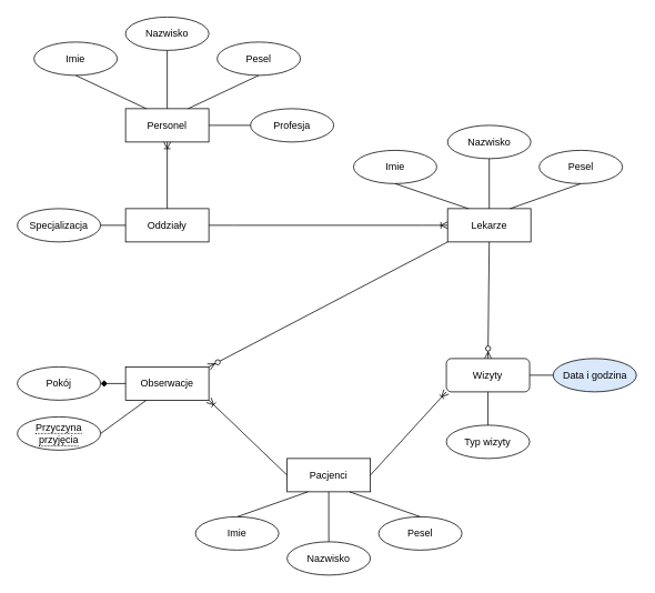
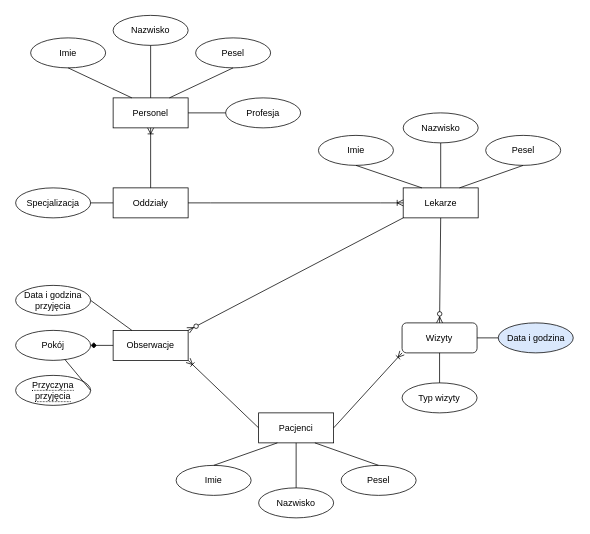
  <mxCell id="0" />
  <mxCell id="1" parent="0" />
  <mxCell id="2" value="Lekarze" style="whiteSpace=wrap;html=1;align=center;" parent="1" vertex="1"><mxGeometry x="536.75" y="250" width="100" height="40" as="geometry" /></mxCell>
  <mxCell id="3" value="Pacjenci" style="whiteSpace=wrap;html=1;align=center;" parent="1" vertex="1"><mxGeometry x="344" y="550" width="100" height="40" as="geometry" /></mxCell>
  <mxCell id="4" value="Wizyty" style="whiteSpace=wrap;html=1;align=center;rounded=1;" parent="1" vertex="1"><mxGeometry x="535.25" y="430" width="100" height="40" as="geometry" /></mxCell>
  <mxCell id="5" value="Imie" style="ellipse;whiteSpace=wrap;html=1;align=center;" parent="1" vertex="1"><mxGeometry x="234" y="620" width="100" height="40" as="geometry" /></mxCell>
  <mxCell id="6" value="Nazwisko" style="ellipse;whiteSpace=wrap;html=1;align=center;" parent="1" vertex="1"><mxGeometry x="344" y="650" width="100" height="40" as="geometry" /></mxCell>
  <mxCell id="7" value="" style="endArrow=none;html=1;rounded=0;exitX=0.25;exitY=1;exitDx=0;exitDy=0;entryX=0.5;entryY=0;entryDx=0;entryDy=0;" parent="1" source="3" target="5" edge="1"><mxGeometry relative="1" as="geometry"><mxPoint x="534" y="540" as="sourcePoint" /><mxPoint x="284" y="630" as="targetPoint" /></mxGeometry></mxCell>
  <mxCell id="8" value="" style="endArrow=none;html=1;rounded=0;exitX=0.5;exitY=1;exitDx=0;exitDy=0;entryX=0.5;entryY=0;entryDx=0;entryDy=0;" parent="1" source="3" target="6" edge="1"><mxGeometry relative="1" as="geometry"><mxPoint x="534" y="540" as="sourcePoint" /><mxPoint x="694" y="540" as="targetPoint" /></mxGeometry></mxCell>
  <mxCell id="9" value="Pesel" style="ellipse;whiteSpace=wrap;html=1;align=center;" parent="1" vertex="1"><mxGeometry x="454" y="620" width="100" height="40" as="geometry" /></mxCell>
  <mxCell id="10" value="" style="endArrow=none;html=1;rounded=0;exitX=0.75;exitY=1;exitDx=0;exitDy=0;entryX=0.5;entryY=0;entryDx=0;entryDy=0;" parent="1" source="3" target="9" edge="1"><mxGeometry relative="1" as="geometry"><mxPoint x="419" y="480" as="sourcePoint" /><mxPoint x="504" y="630" as="targetPoint" /></mxGeometry></mxCell>
  <mxCell id="11" value="Imie" style="ellipse;whiteSpace=wrap;html=1;align=center;" parent="1" vertex="1"><mxGeometry x="423.75" y="180" width="100" height="40" as="geometry" /></mxCell>
  <mxCell id="12" value="Nazwisko" style="ellipse;whiteSpace=wrap;html=1;align=center;" parent="1" vertex="1"><mxGeometry x="536.75" y="150" width="100" height="40" as="geometry" /></mxCell>
  <mxCell id="13" value="" style="endArrow=none;html=1;rounded=0;exitX=0.25;exitY=0;exitDx=0;exitDy=0;entryX=0.5;entryY=1;entryDx=0;entryDy=0;" parent="1" source="2" target="11" edge="1"><mxGeometry relative="1" as="geometry"><mxPoint x="495.75" y="325" as="sourcePoint" /><mxPoint x="840.75" y="265" as="targetPoint" /></mxGeometry></mxCell>
  <mxCell id="14" value="" style="endArrow=none;html=1;rounded=0;exitX=0.5;exitY=0;exitDx=0;exitDy=0;entryX=0.5;entryY=1;entryDx=0;entryDy=0;" parent="1" source="2" target="12" edge="1"><mxGeometry relative="1" as="geometry"><mxPoint x="586.75" y="265" as="sourcePoint" /><mxPoint x="586.75" y="190" as="targetPoint" /></mxGeometry></mxCell>
  <mxCell id="15" value="Pesel" style="ellipse;whiteSpace=wrap;html=1;align=center;" parent="1" vertex="1"><mxGeometry x="646.75" y="180" width="100" height="40" as="geometry" /></mxCell>
  <mxCell id="16" value="" style="endArrow=none;html=1;rounded=0;exitX=0.75;exitY=0;exitDx=0;exitDy=0;entryX=0.5;entryY=1;entryDx=0;entryDy=0;" parent="1" source="2" target="15" edge="1"><mxGeometry relative="1" as="geometry"><mxPoint x="611.75" y="265" as="sourcePoint" /><mxPoint x="696.75" y="210" as="targetPoint" /></mxGeometry></mxCell>
  <mxCell id="17" value="Typ wizyty" style="ellipse;whiteSpace=wrap;html=1;align=center;" parent="1" vertex="1"><mxGeometry x="535.25" y="510" width="100" height="40" as="geometry" /></mxCell>
  <mxCell id="18" value="" style="endArrow=none;html=1;rounded=0;entryX=0.5;entryY=0;entryDx=0;entryDy=0;exitX=0.5;exitY=1;exitDx=0;exitDy=0;" parent="1" source="4" target="17" edge="1"><mxGeometry relative="1" as="geometry"><mxPoint x="387" y="460" as="sourcePoint" /><mxPoint x="547" y="460" as="targetPoint" /></mxGeometry></mxCell>
  <mxCell id="19" value="" style="endArrow=none;html=1;rounded=0;exitX=1;exitY=0.5;exitDx=0;exitDy=0;" parent="1" target="20" edge="1" source="4"><mxGeometry relative="1" as="geometry"><mxPoint x="640" y="450" as="sourcePoint" /><mxPoint x="547" y="460" as="targetPoint" /></mxGeometry></mxCell>
  <mxCell id="20" value="Data i godzina" style="ellipse;whiteSpace=wrap;html=1;align=center;fillColor=#dae8fc;" parent="1" vertex="1"><mxGeometry x="663.5" y="430" width="100" height="40" as="geometry" /></mxCell>
  <mxCell id="21" value="Oddziały" style="whiteSpace=wrap;html=1;align=center;" parent="1" vertex="1"><mxGeometry x="150" y="250" width="100" height="40" as="geometry" /></mxCell>
  <mxCell id="22" value="" style="edgeStyle=entityRelationEdgeStyle;fontSize=12;html=1;endArrow=ERoneToMany;rounded=0;entryX=0;entryY=0.5;entryDx=0;entryDy=0;exitX=1;exitY=0.5;exitDx=0;exitDy=0;" parent="1" source="21" target="2" edge="1"><mxGeometry width="100" height="100" relative="1" as="geometry"><mxPoint x="430" y="330" as="sourcePoint" /><mxPoint x="430" y="350" as="targetPoint" /></mxGeometry></mxCell>
  <mxCell id="23" value="Personel" style="whiteSpace=wrap;html=1;align=center;" parent="1" vertex="1"><mxGeometry x="150" y="130" width="100" height="40" as="geometry" /></mxCell>
  <mxCell id="24" value="" style="fontSize=12;html=1;endArrow=ERoneToMany;rounded=0;entryX=0.5;entryY=1;entryDx=0;entryDy=0;exitX=0.5;exitY=0;exitDx=0;exitDy=0;" parent="1" source="21" target="23" edge="1"><mxGeometry width="100" height="100" relative="1" as="geometry"><mxPoint x="360" y="400" as="sourcePoint" /><mxPoint x="460" y="300" as="targetPoint" /></mxGeometry></mxCell>
  <mxCell id="25" value="Imie" style="ellipse;whiteSpace=wrap;html=1;align=center;" parent="1" vertex="1"><mxGeometry x="40" y="50" width="100" height="40" as="geometry" /></mxCell>
  <mxCell id="26" value="Nazwisko" style="ellipse;whiteSpace=wrap;html=1;align=center;" parent="1" vertex="1"><mxGeometry x="150" y="20" width="100" height="40" as="geometry" /></mxCell>
  <mxCell id="27" value="" style="endArrow=none;html=1;rounded=0;exitX=0.25;exitY=0;exitDx=0;exitDy=0;entryX=0.5;entryY=1;entryDx=0;entryDy=0;" parent="1" source="23" target="25" edge="1"><mxGeometry relative="1" as="geometry"><mxPoint x="175" y="120" as="sourcePoint" /><mxPoint x="90" y="110" as="targetPoint" /></mxGeometry></mxCell>
  <mxCell id="28" value="" style="endArrow=none;html=1;rounded=0;exitX=0.5;exitY=0;exitDx=0;exitDy=0;entryX=0.5;entryY=1;entryDx=0;entryDy=0;" parent="1" source="23" target="26" edge="1"><mxGeometry relative="1" as="geometry"><mxPoint x="200" y="20" as="sourcePoint" /><mxPoint x="200" y="-40" as="targetPoint" /></mxGeometry></mxCell>
  <mxCell id="29" value="Pesel" style="ellipse;whiteSpace=wrap;html=1;align=center;" parent="1" vertex="1"><mxGeometry x="260" y="50" width="100" height="40" as="geometry" /></mxCell>
  <mxCell id="30" value="" style="endArrow=none;html=1;rounded=0;exitX=0.75;exitY=0;exitDx=0;exitDy=0;entryX=0.5;entryY=1;entryDx=0;entryDy=0;" parent="1" source="23" target="29" edge="1"><mxGeometry relative="1" as="geometry"><mxPoint x="225" y="120" as="sourcePoint" /><mxPoint x="310" y="110" as="targetPoint" /></mxGeometry></mxCell>
  <mxCell id="31" value="Profesja" style="ellipse;whiteSpace=wrap;html=1;align=center;" parent="1" vertex="1"><mxGeometry x="300" y="130" width="100" height="40" as="geometry" /></mxCell>
  <mxCell id="32" value="Specjalizacja" style="ellipse;whiteSpace=wrap;html=1;align=center;" parent="1" vertex="1"><mxGeometry x="20" y="250" width="100" height="40" as="geometry" /></mxCell>
  <mxCell id="33" value="" style="endArrow=none;html=1;rounded=0;exitX=1;exitY=0.5;exitDx=0;exitDy=0;entryX=0;entryY=0.5;entryDx=0;entryDy=0;" parent="1" source="32" target="21" edge="1"><mxGeometry relative="1" as="geometry"><mxPoint x="130" y="340" as="sourcePoint" /><mxPoint x="290" y="340" as="targetPoint" /></mxGeometry></mxCell>
  <mxCell id="34" value="Obserwacje" style="whiteSpace=wrap;html=1;align=center;" vertex="1" parent="1"><mxGeometry x="150" y="440" width="100" height="40" as="geometry" /></mxCell>
  <mxCell id="35" value="Pokój" style="ellipse;whiteSpace=wrap;html=1;align=center;" vertex="1" parent="1"><mxGeometry x="20" y="440" width="100" height="40" as="geometry" /></mxCell>
  <mxCell id="36" value="" style="endArrow=diamond;html=1;rounded=0;exitX=0;exitY=0.5;exitDx=0;exitDy=0;entryX=1;entryY=0.5;entryDx=0;entryDy=0;" edge="1" parent="1" source="34" target="35"><mxGeometry relative="1" as="geometry"><mxPoint x="460" y="490" as="sourcePoint" /><mxPoint x="620" y="490" as="targetPoint" /></mxGeometry></mxCell>
+ <mxCell id="37" value="Data i godzina&lt;div&gt;przyjęcia&lt;/div&gt;" style="ellipse;whiteSpace=wrap;html=1;align=center;" vertex="1" parent="1"><mxGeometry x="20" y="380" width="100" height="40" as="geometry" /></mxCell>
+ <mxCell id="38" value="" style="endArrow=none;html=1;rounded=0;exitX=0.25;exitY=0;exitDx=0;exitDy=0;entryX=1;entryY=0.5;entryDx=0;entryDy=0;" edge="1" parent="1" source="34" target="37"><mxGeometry relative="1" as="geometry"><mxPoint x="320" y="440" as="sourcePoint" /><mxPoint x="480" y="440" as="targetPoint" /></mxGeometry></mxCell>
  <mxCell id="39" value="&lt;span style=&quot;border-bottom: 1px dotted&quot;&gt;Przyczyna przyjęcia&lt;/span&gt;" style="ellipse;whiteSpace=wrap;html=1;align=center;" vertex="1" parent="1"><mxGeometry x="20" y="500" width="100" height="40" as="geometry" /></mxCell>
- <mxCell id="40" value="" style="endArrow=none;html=1;rounded=0;exitX=1;exitY=0.5;exitDx=0;exitDy=0;entryX=0.25;entryY=1;entryDx=0;entryDy=0;" edge="1" parent="1" source="39" target="34"><mxGeometry relative="1" as="geometry"><mxPoint x="220" y="450" as="sourcePoint" /><mxPoint x="380" y="450" as="targetPoint" /></mxGeometry></mxCell>
+ <mxCell id="40" value="" style="endArrow=none;html=1;rounded=0;exitX=1;exitY=0.5;exitDx=0;exitDy=0;" edge="1" parent="1" source="39" target="35"><mxGeometry relative="1" as="geometry"><mxPoint x="220" y="450" as="sourcePoint" /><mxPoint x="380" y="450" as="targetPoint" /></mxGeometry></mxCell>
  <mxCell id="41" value="" style="endArrow=none;html=1;rounded=0;exitX=1;exitY=0.5;exitDx=0;exitDy=0;entryX=0;entryY=0.5;entryDx=0;entryDy=0;" edge="1" parent="1" source="23" target="31"><mxGeometry relative="1" as="geometry"><mxPoint x="250" y="150" as="sourcePoint" /><mxPoint x="330" y="125" as="targetPoint" /></mxGeometry></mxCell>
  <mxCell id="42" value="" style="fontSize=12;html=1;endArrow=ERoneToMany;rounded=0;exitX=0;exitY=0.5;exitDx=0;exitDy=0;entryX=1;entryY=1;entryDx=0;entryDy=0;" edge="1" parent="1" source="3" target="34"><mxGeometry width="100" height="100" relative="1" as="geometry"><mxPoint x="370" y="430" as="sourcePoint" /><mxPoint x="190" y="580" as="targetPoint" /></mxGeometry></mxCell>
  <mxCell id="43" value="" style="fontSize=12;html=1;endArrow=ERoneToMany;rounded=0;entryX=0;entryY=1;entryDx=0;entryDy=0;exitX=1;exitY=0.5;exitDx=0;exitDy=0;" edge="1" parent="1" source="3" target="4"><mxGeometry width="100" height="100" relative="1" as="geometry"><mxPoint x="340" y="470" as="sourcePoint" /><mxPoint x="440" y="370" as="targetPoint" /></mxGeometry></mxCell>
  <mxCell id="44" value="" style="fontSize=12;html=1;endArrow=ERzeroToMany;endFill=1;rounded=0;entryX=0.5;entryY=0;entryDx=0;entryDy=0;exitX=0.5;exitY=1;exitDx=0;exitDy=0;" edge="1" parent="1" source="2" target="4"><mxGeometry width="100" height="100" relative="1" as="geometry"><mxPoint x="440" y="460" as="sourcePoint" /><mxPoint x="600" y="350" as="targetPoint" /></mxGeometry></mxCell>
  <mxCell id="45" value="" style="fontSize=12;html=1;endArrow=ERzeroToMany;endFill=1;rounded=0;exitX=0;exitY=1;exitDx=0;exitDy=0;" edge="1" parent="1" source="2"><mxGeometry width="100" height="100" relative="1" as="geometry"><mxPoint x="400" y="460" as="sourcePoint" /><mxPoint x="250" y="440" as="targetPoint" /></mxGeometry></mxCell>
